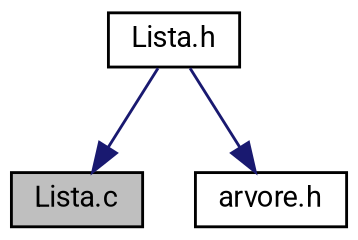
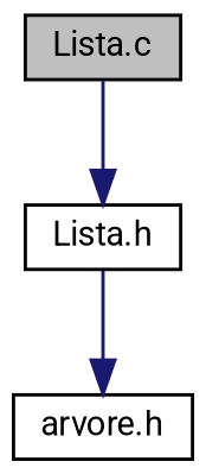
  digraph {
    fontname=Roboto
    node [color=black fillcolor=white fontname=Roboto fontsize=10 shape=record style=filled]
    edge [color=midnightblue fontname=Roboto fontsize=10 labelfontname=Helvetica labelfontsize=10 style=solid]
    n1 [fillcolor=grey75 fontcolor=black height=0.2 label="Lista.c" width=0.4]
    n2 [height=0.2 label="Lista.h" width=0.4]
    n3 [height=0.2 label="arvore.h" width=0.4]
-   n2 -> n1
+   n1 -> n2
    n2 -> n3
  }
